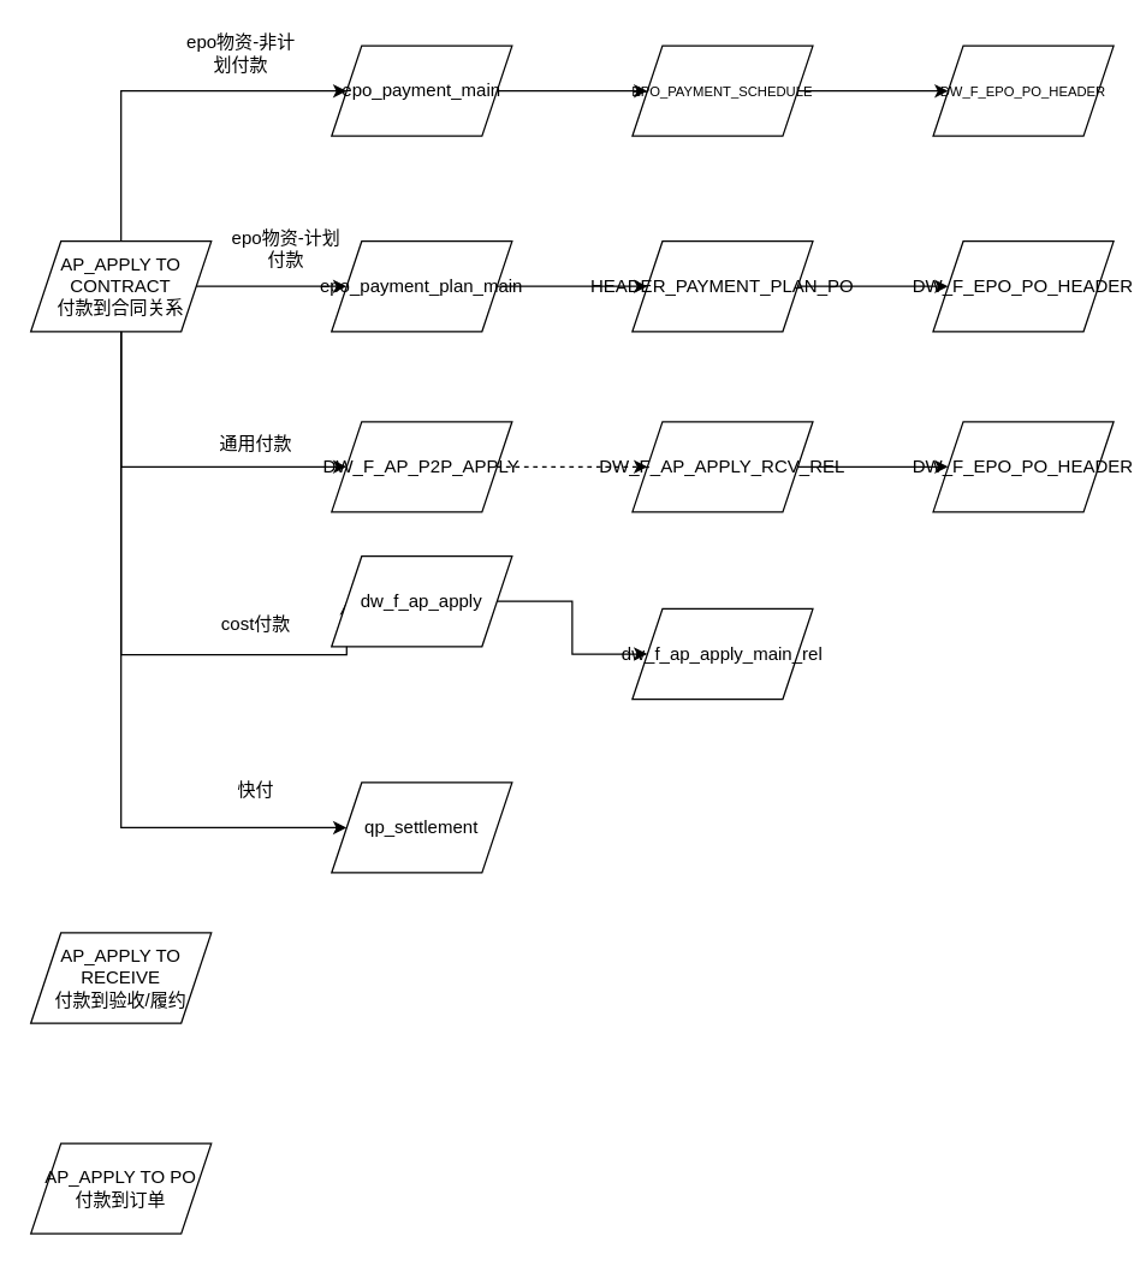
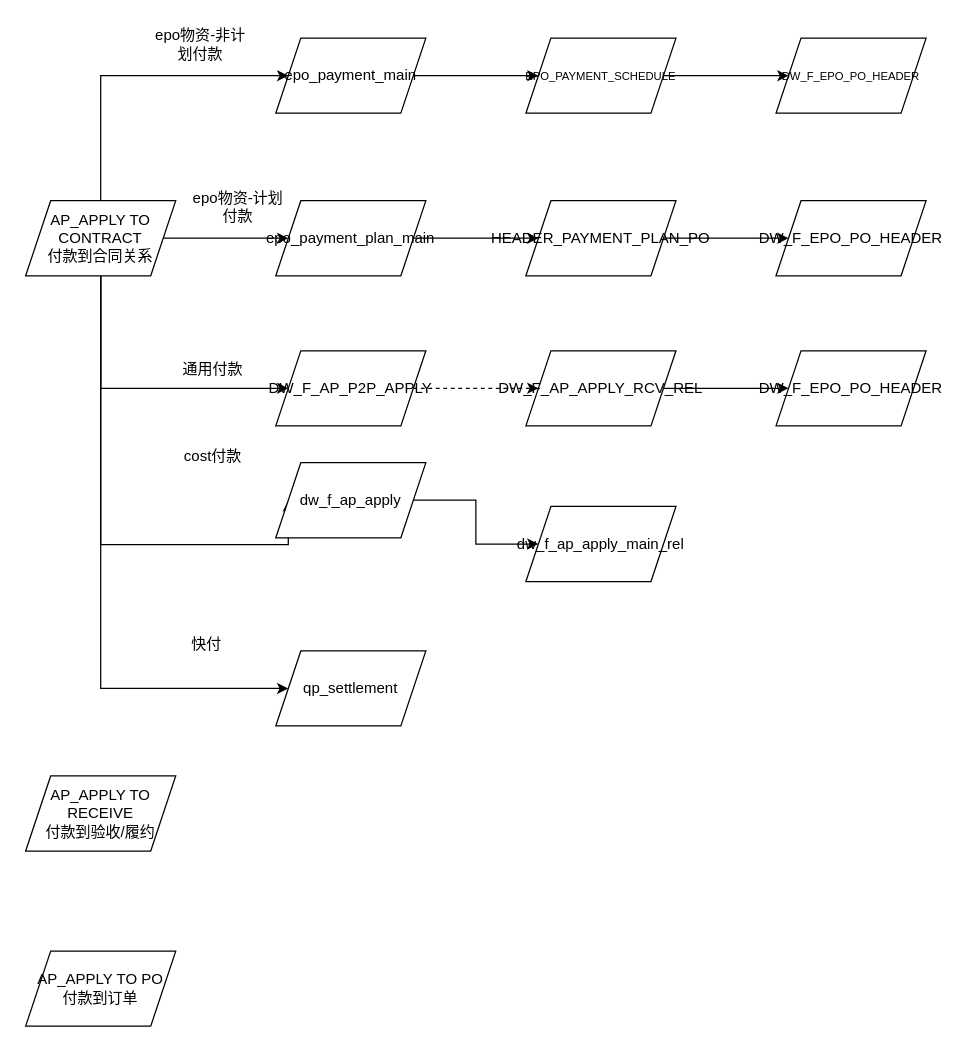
  <mxCell id="0" />
  <mxCell id="1" parent="0" />
  <mxCell id="2" value="" style="edgeStyle=orthogonalEdgeStyle;rounded=0;orthogonalLoop=1;jettySize=auto;html=1;" parent="1" source="7" target="13" edge="1"><mxGeometry relative="1" as="geometry" /></mxCell>
  <mxCell id="3" style="edgeStyle=orthogonalEdgeStyle;rounded=0;orthogonalLoop=1;jettySize=auto;html=1;exitX=0.5;exitY=0;exitDx=0;exitDy=0;entryX=0;entryY=0.5;entryDx=0;entryDy=0;" parent="1" source="7" target="11" edge="1"><mxGeometry relative="1" as="geometry"><Array as="points"><mxPoint x="80" y="60" /></Array></mxGeometry></mxCell>
  <mxCell id="4" style="edgeStyle=orthogonalEdgeStyle;rounded=0;orthogonalLoop=1;jettySize=auto;html=1;exitX=0.5;exitY=1;exitDx=0;exitDy=0;entryX=0;entryY=0.5;entryDx=0;entryDy=0;fontSize=9;" parent="1" source="7" target="23" edge="1"><mxGeometry relative="1" as="geometry"><Array as="points"><mxPoint x="80" y="310" /></Array></mxGeometry></mxCell>
  <mxCell id="5" style="edgeStyle=orthogonalEdgeStyle;rounded=0;orthogonalLoop=1;jettySize=auto;html=1;exitX=0.5;exitY=1;exitDx=0;exitDy=0;entryX=0;entryY=0.5;entryDx=0;entryDy=0;fontSize=9;" parent="1" source="7" target="29" edge="1"><mxGeometry relative="1" as="geometry"><Array as="points"><mxPoint x="80" y="435" /></Array></mxGeometry></mxCell>
  <mxCell id="6" style="edgeStyle=orthogonalEdgeStyle;rounded=0;orthogonalLoop=1;jettySize=auto;html=1;exitX=0.5;exitY=1;exitDx=0;exitDy=0;entryX=0;entryY=0.5;entryDx=0;entryDy=0;fontSize=9;" parent="1" source="7" target="32" edge="1"><mxGeometry relative="1" as="geometry"><Array as="points"><mxPoint x="80" y="550" /></Array></mxGeometry></mxCell>
  <mxCell id="7" value="AP_APPLY TO CONTRACT&lt;br&gt;付款到合同关系" style="shape=parallelogram;perimeter=parallelogramPerimeter;whiteSpace=wrap;html=1;fixedSize=1;" parent="1" vertex="1"><mxGeometry x="20" y="160" width="120" height="60" as="geometry" /></mxCell>
  <mxCell id="8" value="AP_APPLY TO RECEIVE&lt;br&gt;付款到验收/履约" style="shape=parallelogram;perimeter=parallelogramPerimeter;whiteSpace=wrap;html=1;fixedSize=1;" parent="1" vertex="1"><mxGeometry x="20" y="620" width="120" height="60" as="geometry" /></mxCell>
  <mxCell id="9" value="AP_APPLY TO PO&lt;br&gt;付款到订单" style="shape=parallelogram;perimeter=parallelogramPerimeter;whiteSpace=wrap;html=1;fixedSize=1;" parent="1" vertex="1"><mxGeometry x="20" y="760" width="120" height="60" as="geometry" /></mxCell>
  <mxCell id="10" value="" style="edgeStyle=orthogonalEdgeStyle;rounded=0;orthogonalLoop=1;jettySize=auto;html=1;" parent="1" source="11" target="16" edge="1"><mxGeometry relative="1" as="geometry" /></mxCell>
  <mxCell id="11" value="epo_payment_main" style="shape=parallelogram;perimeter=parallelogramPerimeter;whiteSpace=wrap;html=1;fixedSize=1;" parent="1" vertex="1"><mxGeometry x="220" y="30" width="120" height="60" as="geometry" /></mxCell>
  <mxCell id="12" value="" style="edgeStyle=orthogonalEdgeStyle;rounded=0;orthogonalLoop=1;jettySize=auto;html=1;fontSize=9;" parent="1" source="13" target="20" edge="1"><mxGeometry relative="1" as="geometry" /></mxCell>
  <mxCell id="13" value="epo_payment_plan_main" style="shape=parallelogram;perimeter=parallelogramPerimeter;whiteSpace=wrap;html=1;fixedSize=1;" parent="1" vertex="1"><mxGeometry x="220" y="160" width="120" height="60" as="geometry" /></mxCell>
  <mxCell id="14" value="epo物资-非计划付款" style="text;html=1;strokeColor=none;fillColor=none;align=center;verticalAlign=middle;whiteSpace=wrap;rounded=0;" parent="1" vertex="1"><mxGeometry x="120" y="20" width="80" height="30" as="geometry" /></mxCell>
  <mxCell id="15" value="" style="edgeStyle=orthogonalEdgeStyle;rounded=0;orthogonalLoop=1;jettySize=auto;html=1;fontSize=9;" parent="1" source="16" target="17" edge="1"><mxGeometry relative="1" as="geometry" /></mxCell>
  <mxCell id="16" value="&lt;font style=&quot;font-size: 9px&quot;&gt;EPO_PAYMENT_SCHEDULE&lt;/font&gt;" style="shape=parallelogram;perimeter=parallelogramPerimeter;whiteSpace=wrap;html=1;fixedSize=1;" parent="1" vertex="1"><mxGeometry x="420" y="30" width="120" height="60" as="geometry" /></mxCell>
  <mxCell id="17" value="&lt;font style=&quot;font-size: 9px&quot;&gt;DW_F_EPO_PO_HEADER&lt;/font&gt;" style="shape=parallelogram;perimeter=parallelogramPerimeter;whiteSpace=wrap;html=1;fixedSize=1;" parent="1" vertex="1"><mxGeometry x="620" y="30" width="120" height="60" as="geometry" /></mxCell>
  <mxCell id="18" value="epo物资-计划付款" style="text;html=1;strokeColor=none;fillColor=none;align=center;verticalAlign=middle;whiteSpace=wrap;rounded=0;" parent="1" vertex="1"><mxGeometry x="150" y="150" width="80" height="30" as="geometry" /></mxCell>
  <mxCell id="19" value="" style="edgeStyle=orthogonalEdgeStyle;rounded=0;orthogonalLoop=1;jettySize=auto;html=1;fontSize=9;" parent="1" source="20" target="21" edge="1"><mxGeometry relative="1" as="geometry" /></mxCell>
  <mxCell id="20" value="HEADER_PAYMENT_PLAN_PO" style="shape=parallelogram;perimeter=parallelogramPerimeter;whiteSpace=wrap;html=1;fixedSize=1;" parent="1" vertex="1"><mxGeometry x="420" y="160" width="120" height="60" as="geometry" /></mxCell>
  <mxCell id="21" value="DW_F_EPO_PO_HEADER" style="shape=parallelogram;perimeter=parallelogramPerimeter;whiteSpace=wrap;html=1;fixedSize=1;" parent="1" vertex="1"><mxGeometry x="620" y="160" width="120" height="60" as="geometry" /></mxCell>
  <mxCell id="22" value="" style="edgeStyle=orthogonalEdgeStyle;rounded=0;orthogonalLoop=1;jettySize=auto;html=1;fontSize=9;dashed=1;" parent="1" source="23" target="26" edge="1"><mxGeometry relative="1" as="geometry" /></mxCell>
  <mxCell id="23" value="DW_F_AP_P2P_APPLY" style="shape=parallelogram;perimeter=parallelogramPerimeter;whiteSpace=wrap;html=1;fixedSize=1;" parent="1" vertex="1"><mxGeometry x="220" y="280" width="120" height="60" as="geometry" /></mxCell>
  <mxCell id="24" value="通用付款" style="text;html=1;strokeColor=none;fillColor=none;align=center;verticalAlign=middle;whiteSpace=wrap;rounded=0;" parent="1" vertex="1"><mxGeometry x="130" y="280" width="80" height="30" as="geometry" /></mxCell>
  <mxCell id="25" value="" style="edgeStyle=orthogonalEdgeStyle;rounded=0;orthogonalLoop=1;jettySize=auto;html=1;fontSize=9;" parent="1" source="26" target="27" edge="1"><mxGeometry relative="1" as="geometry" /></mxCell>
  <mxCell id="26" value="DW_F_AP_APPLY_RCV_REL" style="shape=parallelogram;perimeter=parallelogramPerimeter;whiteSpace=wrap;html=1;fixedSize=1;" parent="1" vertex="1"><mxGeometry x="420" y="280" width="120" height="60" as="geometry" /></mxCell>
  <mxCell id="27" value="DW_F_EPO_PO_HEADER" style="shape=parallelogram;perimeter=parallelogramPerimeter;whiteSpace=wrap;html=1;fixedSize=1;" parent="1" vertex="1"><mxGeometry x="620" y="280" width="120" height="60" as="geometry" /></mxCell>
  <mxCell id="28" value="" style="edgeStyle=orthogonalEdgeStyle;rounded=0;orthogonalLoop=1;jettySize=auto;html=1;fontSize=9;" parent="1" source="29" target="30" edge="1"><mxGeometry relative="1" as="geometry" /></mxCell>
  <mxCell id="29" value="dw_f_ap_apply" style="shape=parallelogram;perimeter=parallelogramPerimeter;whiteSpace=wrap;html=1;fixedSize=1;" parent="1" vertex="1"><mxGeometry x="220" y="369.5" width="120" height="60" as="geometry" /></mxCell>
  <mxCell id="30" value="dw_f_ap_apply_main_rel" style="shape=parallelogram;perimeter=parallelogramPerimeter;whiteSpace=wrap;html=1;fixedSize=1;" parent="1" vertex="1"><mxGeometry x="420" y="404.5" width="120" height="60" as="geometry" /></mxCell>
- <mxCell id="31" value="cost付款" style="text;html=1;strokeColor=none;fillColor=none;align=center;verticalAlign=middle;whiteSpace=wrap;rounded=0;" parent="1" vertex="1"><mxGeometry x="130" y="400" width="80" height="30" as="geometry" /></mxCell>
+ <mxCell id="31" value="cost付款" style="text;html=1;strokeColor=none;fillColor=none;align=center;verticalAlign=middle;whiteSpace=wrap;rounded=0;" parent="1" vertex="1"><mxGeometry x="130" y="350" width="80" height="30" as="geometry" /></mxCell>
  <mxCell id="32" value="qp_settlement" style="shape=parallelogram;perimeter=parallelogramPerimeter;whiteSpace=wrap;html=1;fixedSize=1;" parent="1" vertex="1"><mxGeometry x="220" y="520" width="120" height="60" as="geometry" /></mxCell>
- <mxCell id="33" value="快付" style="text;html=1;strokeColor=none;fillColor=none;align=center;verticalAlign=middle;whiteSpace=wrap;rounded=0;" parent="1" vertex="1"><mxGeometry x="130" y="510" width="80" height="30" as="geometry" /></mxCell>
+ <mxCell id="33" value="快付" style="text;html=1;strokeColor=none;fillColor=none;align=center;verticalAlign=middle;whiteSpace=wrap;rounded=0;" parent="1" vertex="1"><mxGeometry x="125" y="500" width="80" height="30" as="geometry" /></mxCell>
